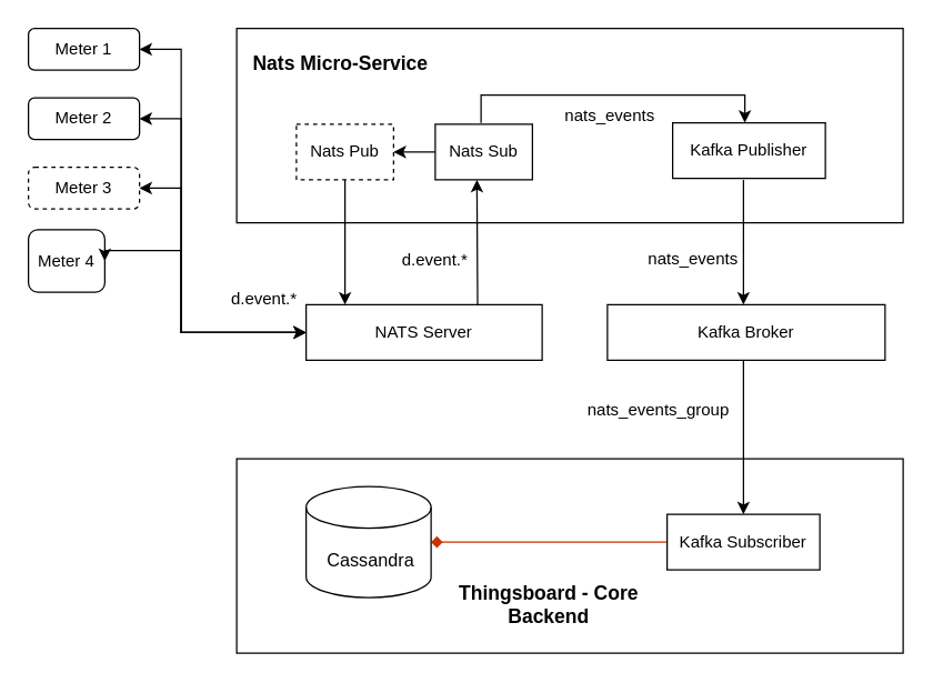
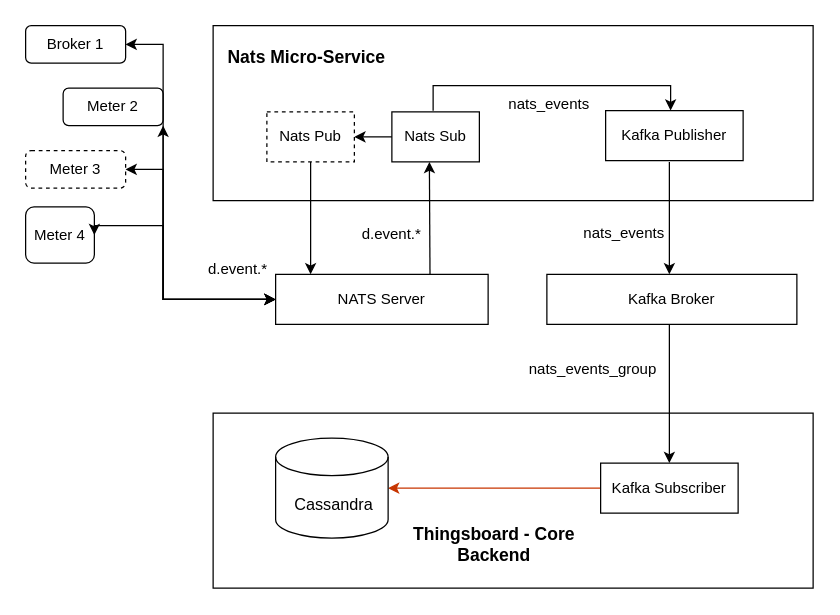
  <mxCell id="0" />
  <mxCell id="1" parent="0" />
  <mxCell id="2" value="NATS Server" style="rounded=0;whiteSpace=wrap;html=1;" vertex="1" parent="1"><mxGeometry x="220" y="219" width="170" height="40" as="geometry" /></mxCell>
  <mxCell id="3" value="" style="edgeStyle=orthogonalEdgeStyle;rounded=0;orthogonalLoop=1;jettySize=auto;html=1;startArrow=classic;startFill=1;" edge="1" parent="1" source="4"><mxGeometry relative="1" as="geometry"><mxPoint x="220" y="239" as="targetPoint" /><Array as="points"><mxPoint x="130" y="85" /><mxPoint x="130" y="239" /></Array></mxGeometry></mxCell>
- <mxCell id="4" value="Meter 2" style="rounded=1;whiteSpace=wrap;html=1;" vertex="1" parent="1"><mxGeometry x="20" y="70" width="80" height="30" as="geometry" /></mxCell>
+ <mxCell id="4" value="Meter 2" style="rounded=1;whiteSpace=wrap;html=1;" vertex="1" parent="1"><mxGeometry x="50" y="70" width="80" height="30" as="geometry" /></mxCell>
  <mxCell id="5" value="Meter 3" style="rounded=1;whiteSpace=wrap;html=1;dashed=1;" vertex="1" parent="1"><mxGeometry x="20" y="120" width="80" height="30" as="geometry" /></mxCell>
  <mxCell id="6" value="Meter 4" style="rounded=1;whiteSpace=wrap;html=1;" vertex="1" parent="1"><mxGeometry x="20" y="165" width="55" height="45" as="geometry" /></mxCell>
- <mxCell id="7" value="Meter 1" style="rounded=1;whiteSpace=wrap;html=1;" vertex="1" parent="1"><mxGeometry x="20" y="20" width="80" height="30" as="geometry" /></mxCell>
+ <mxCell id="7" value="Broker 1" style="rounded=1;whiteSpace=wrap;html=1;" vertex="1" parent="1"><mxGeometry x="20" y="20" width="80" height="30" as="geometry" /></mxCell>
  <mxCell id="8" value="" style="edgeStyle=orthogonalEdgeStyle;rounded=0;orthogonalLoop=1;jettySize=auto;html=1;exitX=1;exitY=0.5;exitDx=0;exitDy=0;entryX=0;entryY=0.5;entryDx=0;entryDy=0;startArrow=classic;startFill=1;" edge="1" parent="1" source="7" target="2"><mxGeometry relative="1" as="geometry"><mxPoint x="150" y="244" as="sourcePoint" /><mxPoint x="300" y="301" as="targetPoint" /><Array as="points"><mxPoint x="130" y="35" /><mxPoint x="130" y="239" /></Array></mxGeometry></mxCell>
  <mxCell id="9" value="" style="rounded=0;whiteSpace=wrap;html=1;" vertex="1" parent="1"><mxGeometry x="170" y="20" width="480" height="140" as="geometry" /></mxCell>
  <mxCell id="10" value="" style="endArrow=classic;startArrow=classic;html=1;rounded=0;exitX=1;exitY=0.5;exitDx=0;exitDy=0;entryX=0;entryY=0.5;entryDx=0;entryDy=0;edgeStyle=orthogonalEdgeStyle;" edge="1" parent="1" source="5" target="2"><mxGeometry width="50" height="50" relative="1" as="geometry"><mxPoint x="380" y="254" as="sourcePoint" /><mxPoint x="430" y="204" as="targetPoint" /><Array as="points"><mxPoint x="130" y="135" /><mxPoint x="130" y="239" /></Array></mxGeometry></mxCell>
  <mxCell id="11" value="" style="endArrow=classic;html=1;rounded=0;exitX=1;exitY=0.5;exitDx=0;exitDy=0;edgeStyle=orthogonalEdgeStyle;endFill=1;entryX=0;entryY=0.5;entryDx=0;entryDy=0;startArrow=classic;startFill=1;" edge="1" parent="1" source="6" target="2"><mxGeometry width="50" height="50" relative="1" as="geometry"><mxPoint x="360" y="419" as="sourcePoint" /><mxPoint x="210" y="239" as="targetPoint" /><Array as="points"><mxPoint x="130" y="180" /><mxPoint x="130" y="239" /></Array></mxGeometry></mxCell>
  <mxCell id="12" value="Nats Sub" style="rounded=0;whiteSpace=wrap;html=1;" vertex="1" parent="1"><mxGeometry x="313" y="89" width="70" height="40" as="geometry" /></mxCell>
  <mxCell id="13" value="" style="endArrow=classic;html=1;rounded=0;entryX=1;entryY=0.5;entryDx=0;entryDy=0;exitX=0;exitY=0.5;exitDx=0;exitDy=0;" edge="1" parent="1" source="12" target="14"><mxGeometry width="50" height="50" relative="1" as="geometry"><mxPoint x="383" y="229" as="sourcePoint" /><mxPoint x="433" y="179" as="targetPoint" /></mxGeometry></mxCell>
  <mxCell id="14" value="Nats Pub" style="rounded=0;whiteSpace=wrap;html=1;dashed=1;" vertex="1" parent="1"><mxGeometry x="213" y="89" width="70" height="40" as="geometry" /></mxCell>
  <mxCell id="15" value="" style="endArrow=classic;html=1;rounded=0;exitX=0.75;exitY=0;exitDx=0;exitDy=0;" edge="1" parent="1"><mxGeometry width="50" height="50" relative="1" as="geometry"><mxPoint x="343.5" y="219" as="sourcePoint" /><mxPoint x="343" y="129" as="targetPoint" /></mxGeometry></mxCell>
  <mxCell id="16" value="" style="endArrow=none;html=1;rounded=0;endFill=0;startArrow=classic;startFill=1;entryX=0.5;entryY=1;entryDx=0;entryDy=0;" edge="1" parent="1" target="14"><mxGeometry width="50" height="50" relative="1" as="geometry"><mxPoint x="248" y="219" as="sourcePoint" /><mxPoint x="250" y="139" as="targetPoint" /></mxGeometry></mxCell>
  <mxCell id="17" value="d.event.*" style="text;html=1;align=center;verticalAlign=middle;whiteSpace=wrap;rounded=0;" vertex="1" parent="1"><mxGeometry x="283" y="172" width="60" height="30" as="geometry" /></mxCell>
  <mxCell id="18" value="Kafka Publisher" style="rounded=0;whiteSpace=wrap;html=1;" vertex="1" parent="1"><mxGeometry x="484" y="88" width="110" height="40" as="geometry" /></mxCell>
  <mxCell id="19" value="Kafka Broker" style="rounded=0;whiteSpace=wrap;html=1;" vertex="1" parent="1"><mxGeometry x="437" y="219" width="200" height="40" as="geometry" /></mxCell>
  <mxCell id="20" value="" style="endArrow=classic;html=1;rounded=0;exitX=0.5;exitY=0;exitDx=0;exitDy=0;entryX=0.5;entryY=0;entryDx=0;entryDy=0;edgeStyle=orthogonalEdgeStyle;" edge="1" parent="1"><mxGeometry width="50" height="50" relative="1" as="geometry"><mxPoint x="346" y="88" as="sourcePoint" /><mxPoint x="536" y="88" as="targetPoint" /><Array as="points"><mxPoint x="346" y="68" /><mxPoint x="536" y="68" /></Array></mxGeometry></mxCell>
  <mxCell id="21" value="" style="endArrow=none;html=1;rounded=0;endFill=0;startArrow=classic;startFill=1;entryX=0.5;entryY=1;entryDx=0;entryDy=0;" edge="1" parent="1"><mxGeometry width="50" height="50" relative="1" as="geometry"><mxPoint x="535" y="219" as="sourcePoint" /><mxPoint x="535" y="129" as="targetPoint" /></mxGeometry></mxCell>
  <mxCell id="22" value="nats_events" style="text;html=1;align=center;verticalAlign=middle;whiteSpace=wrap;rounded=0;" vertex="1" parent="1"><mxGeometry x="409" y="68" width="60" height="30" as="geometry" /></mxCell>
  <mxCell id="23" value="nats_events" style="text;html=1;align=center;verticalAlign=middle;whiteSpace=wrap;rounded=0;" vertex="1" parent="1"><mxGeometry x="469" y="171" width="60" height="30" as="geometry" /></mxCell>
  <mxCell id="24" value="" style="rounded=0;whiteSpace=wrap;html=1;" vertex="1" parent="1"><mxGeometry x="170" y="330" width="480" height="140" as="geometry" /></mxCell>
  <mxCell id="25" value="d.event.*" style="text;html=1;align=center;verticalAlign=middle;whiteSpace=wrap;rounded=0;" vertex="1" parent="1"><mxGeometry x="160" y="200" width="60" height="30" as="geometry" /></mxCell>
  <mxCell id="26" value="&lt;font style=&quot;font-size: 14px;&quot;&gt;&lt;b&gt;Nats Micro-Service&lt;/b&gt;&lt;/font&gt;" style="text;html=1;align=center;verticalAlign=middle;whiteSpace=wrap;rounded=0;" vertex="1" parent="1"><mxGeometry x="180" y="30" width="130" height="30" as="geometry" /></mxCell>
- <mxCell id="27" value="" style="rounded=0;orthogonalLoop=1;jettySize=auto;html=1;fillColor=#fa6800;strokeColor=#C73500;endArrow=diamond;" edge="1" parent="1" source="28" target="29"><mxGeometry relative="1" as="geometry"><mxPoint x="313" y="390" as="targetPoint" /></mxGeometry></mxCell>
+ <mxCell id="27" value="" style="rounded=0;orthogonalLoop=1;jettySize=auto;html=1;fillColor=#fa6800;strokeColor=#C73500;" edge="1" parent="1" source="28" target="29"><mxGeometry relative="1" as="geometry"><mxPoint x="313" y="390" as="targetPoint" /></mxGeometry></mxCell>
  <mxCell id="28" value="Kafka Subscriber" style="rounded=0;whiteSpace=wrap;html=1;" vertex="1" parent="1"><mxGeometry x="480" y="370" width="110" height="40" as="geometry" /></mxCell>
  <mxCell id="29" value="&lt;font style=&quot;font-size: 13px;&quot;&gt;&amp;nbsp;Cassandra&lt;/font&gt;" style="shape=cylinder3;whiteSpace=wrap;html=1;boundedLbl=1;backgroundOutline=1;size=15;" vertex="1" parent="1"><mxGeometry x="220" y="350" width="90" height="80" as="geometry" /></mxCell>
  <mxCell id="30" value="nats_events_group" style="text;html=1;align=center;verticalAlign=middle;whiteSpace=wrap;rounded=0;" vertex="1" parent="1"><mxGeometry x="419" y="280" width="110" height="30" as="geometry" /></mxCell>
  <mxCell id="31" value="" style="endArrow=classic;html=1;rounded=0;exitX=0.47;exitY=1;exitDx=0;exitDy=0;exitPerimeter=0;" edge="1" parent="1"><mxGeometry width="50" height="50" relative="1" as="geometry"><mxPoint x="535" y="259" as="sourcePoint" /><mxPoint x="535" y="370" as="targetPoint" /></mxGeometry></mxCell>
  <mxCell id="32" value="&lt;font style=&quot;font-size: 14px;&quot;&gt;&lt;b&gt;Thingsboard - Core&lt;/b&gt;&lt;/font&gt;&lt;div&gt;&lt;font style=&quot;font-size: 14px;&quot;&gt;&lt;b&gt;Backend&lt;/b&gt;&lt;/font&gt;&lt;/div&gt;" style="text;html=1;align=center;verticalAlign=middle;whiteSpace=wrap;rounded=0;" vertex="1" parent="1"><mxGeometry x="320" y="410" width="150" height="50" as="geometry" /></mxCell>
